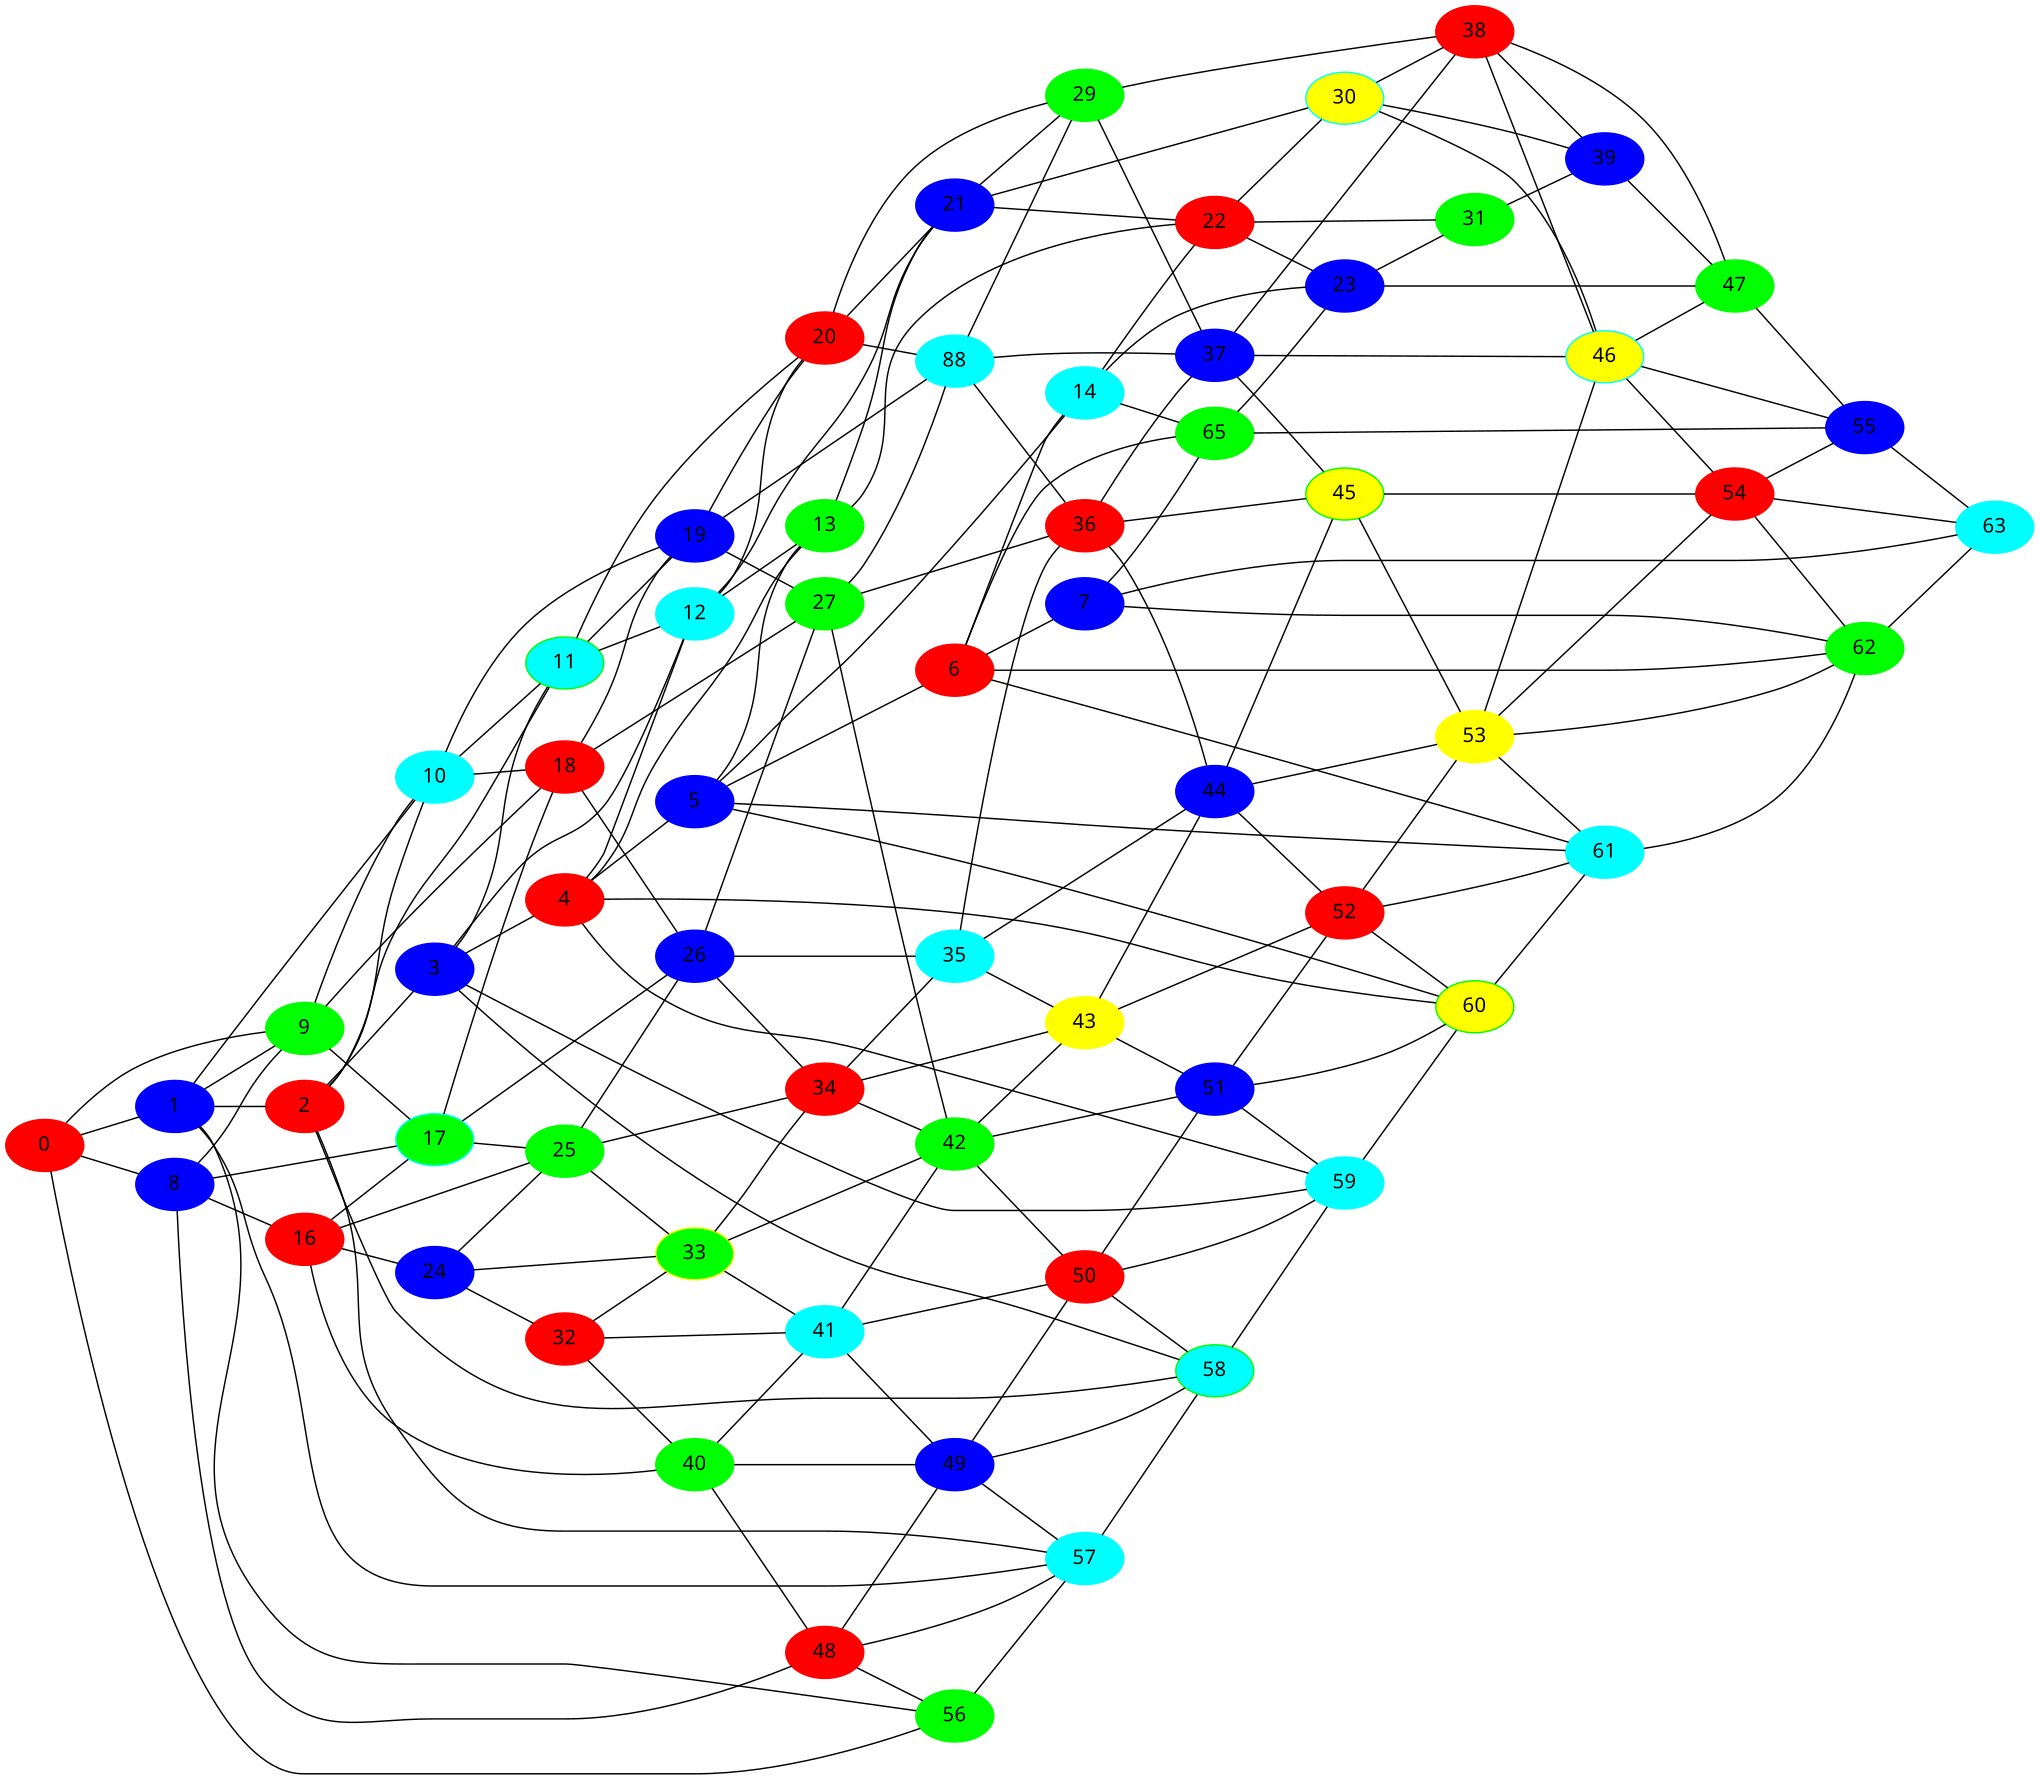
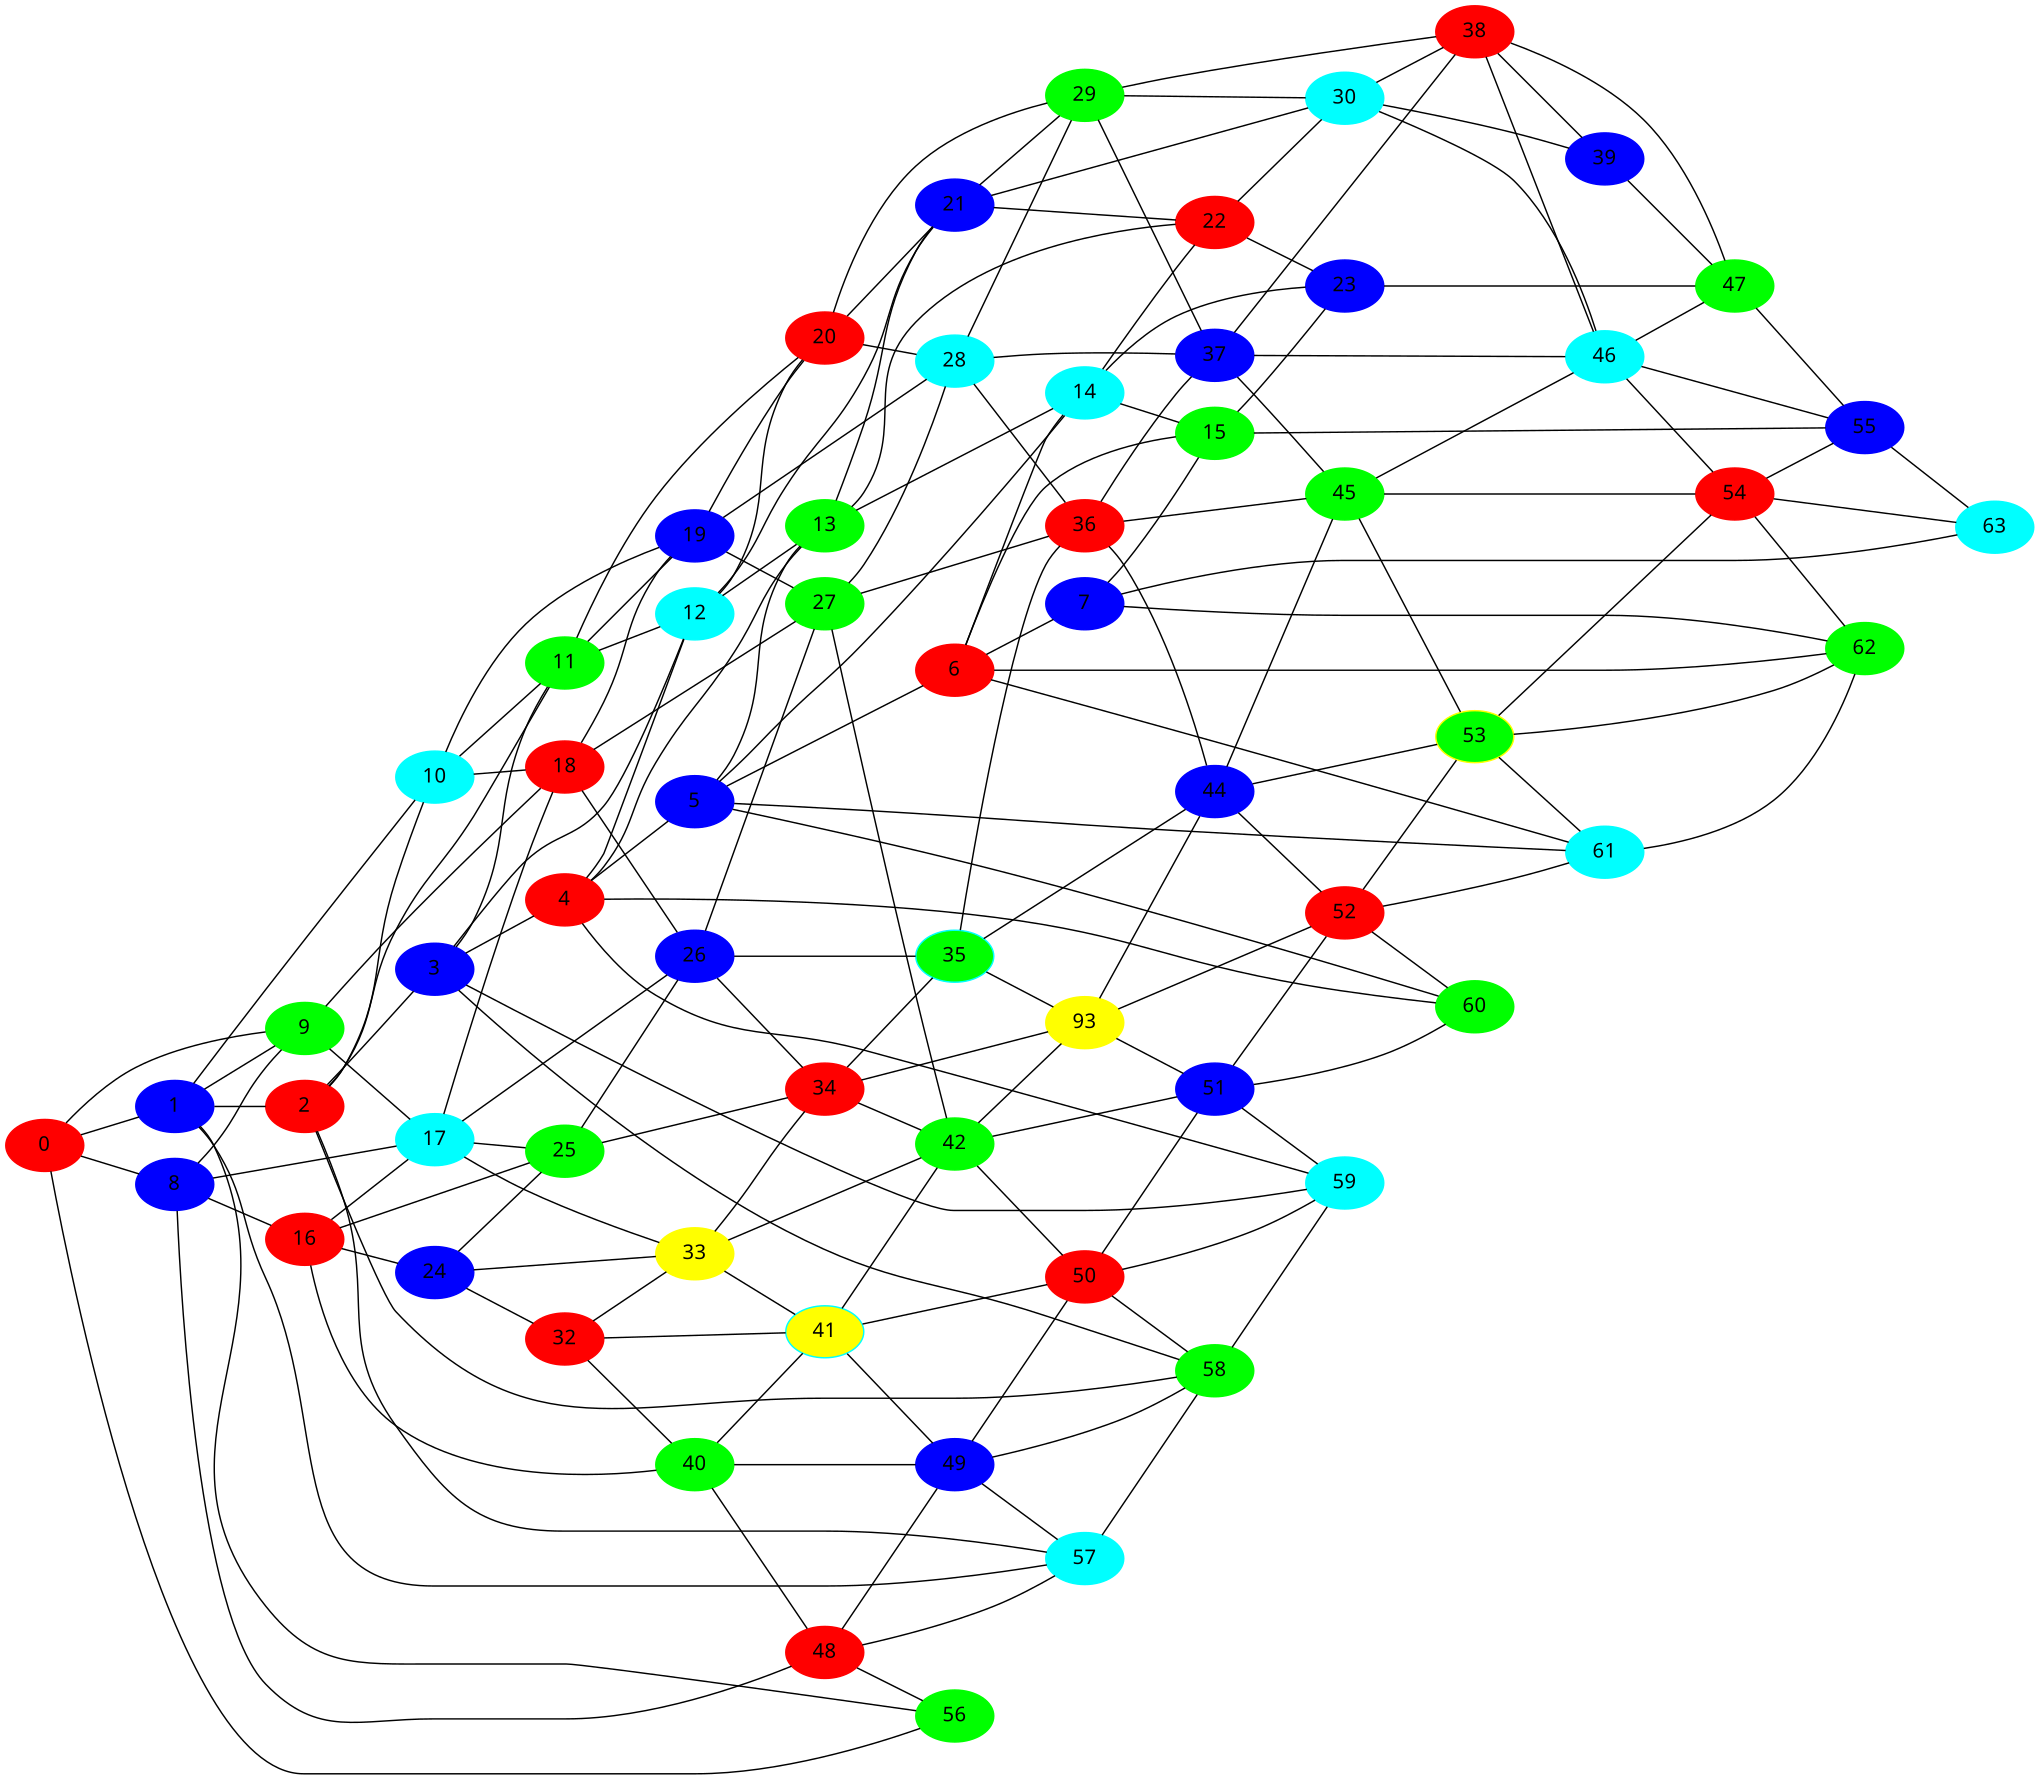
  graph {
    fontname="Noto Sans"
    rankdir=LR
    node [color=blue fontname="Noto Sans" style=filled]
    edge [fontname="Noto Sans"]
    1
    0 [color=red]
    8
    9 [color=green]
    56 [color=green]
    2 [color=red]
    10 [color=cyan]
    57 [color=cyan]
    16 [color=red]
-   17 [color=cyan fillcolor=green]
+   17 [color=cyan]
    48 [color=red]
    18 [color=red]
    3
-   11 [color=green fillcolor=cyan]
-   58 [color=green fillcolor=cyan]
+   11 [color=green]
+   58 [color=green]
    19
    24
    25 [color=green]
    40 [color=green]
    26
    49
    27 [color=green]
    4 [color=red]
    12 [color=cyan]
    59 [color=cyan]
    20 [color=red]
-   28 [color=cyan label=88]
+   28 [color=cyan]
    5
    13 [color=green]
-   60 [color=green fillcolor=yellow]
+   60 [color=green]
    21
    29 [color=green]
    6 [color=red]
    14 [color=cyan]
    61 [color=cyan]
    22 [color=red]
-   30 [color=cyan fillcolor=yellow]
+   30 [color=cyan]
    7
-   15 [color=green label=65]
+   15 [color=green]
    62 [color=green]
    23
-   31 [color=green]
    63 [color=cyan]
    55
    47 [color=green]
    32 [color=red]
-   33 [color=yellow fillcolor=green]
+   33 [color=yellow]
    34 [color=red]
-   41 [color=cyan]
-   35 [color=cyan]
+   41 [color=cyan fillcolor=yellow]
+   35 [color=cyan fillcolor=green]
    50 [color=red]
    36 [color=red]
    42 [color=green]
    37
    38 [color=red]
    39
-   46 [color=cyan fillcolor=yellow]
-   43 [color=yellow]
+   46 [color=cyan]
+   43 [color=yellow label=93]
    44
-   45 [color=green fillcolor=yellow]
+   45 [color=green]
    51
    52 [color=red]
-   53 [color=yellow]
+   53 [color=yellow fillcolor=green]
    54 [color=red]
    1 -- 9
    1 -- 56
    1 -- 2
    1 -- 10
    1 -- 57
    0 -- 1
    0 -- 8
    0 -- 9
    0 -- 56
    8 -- 9
    8 -- 16
    8 -- 17
    8 -- 48
-   9 -- 10
    9 -- 17
    9 -- 18
-   56 -- 57
    2 -- 10
    2 -- 57
    2 -- 3
    2 -- 11
    2 -- 58
    10 -- 18
    10 -- 11
    10 -- 19
    57 -- 58
    16 -- 17
    16 -- 24
    16 -- 25
    16 -- 40
    17 -- 18
    17 -- 25
    17 -- 26
    48 -- 56
    48 -- 57
    48 -- 49
    18 -- 19
    18 -- 26
    18 -- 27
    3 -- 11
    3 -- 58
    3 -- 4
    3 -- 12
    3 -- 59
    11 -- 19
    11 -- 12
    11 -- 20
    58 -- 59
    19 -- 27
    19 -- 20
    19 -- 28
    24 -- 25
    24 -- 32
    24 -- 33
    25 -- 26
-   25 -- 33
+   17 -- 33
    25 -- 34
    40 -- 48
    40 -- 49
    40 -- 41
    26 -- 27
    26 -- 34
    26 -- 35
    49 -- 57
    49 -- 58
    49 -- 50
    27 -- 28
    27 -- 36
    27 -- 42
    4 -- 12
    4 -- 59
    4 -- 5
    4 -- 13
    4 -- 60
    12 -- 20
    12 -- 13
    12 -- 21
-   59 -- 60
    20 -- 28
    20 -- 21
    20 -- 29
    28 -- 29
    28 -- 36
    28 -- 37
    5 -- 13
    5 -- 60
    5 -- 6
    5 -- 14
    5 -- 61
    13 -- 21
+   13 -- 14
    13 -- 22
-   60 -- 61
    21 -- 29
    21 -- 22
    21 -- 30
+   29 -- 30
    29 -- 37
    29 -- 38
    6 -- 14
    6 -- 61
    6 -- 7
    6 -- 15
    6 -- 62
    14 -- 22
    14 -- 15
    14 -- 23
    61 -- 62
    22 -- 30
    22 -- 23
-   22 -- 31
    30 -- 38
    30 -- 39
    30 -- 46
    7 -- 15
    7 -- 62
    7 -- 63
    15 -- 23
    15 -- 55
-   62 -- 63
-   23 -- 31
    23 -- 47
-   31 -- 39
    55 -- 63
    47 -- 55
    32 -- 40
    32 -- 33
    32 -- 41
    33 -- 34
    33 -- 41
    33 -- 42
    34 -- 35
    34 -- 42
    34 -- 43
    41 -- 49
    41 -- 50
    41 -- 42
    35 -- 36
    35 -- 43
    35 -- 44
    50 -- 58
    50 -- 59
    50 -- 51
    36 -- 37
    36 -- 44
    36 -- 45
    42 -- 50
    42 -- 43
    42 -- 51
    37 -- 38
    37 -- 46
    37 -- 45
    38 -- 47
    38 -- 39
    38 -- 46
    39 -- 47
    46 -- 55
    46 -- 47
    46 -- 54
    43 -- 44
    43 -- 51
    43 -- 52
    44 -- 45
    44 -- 52
    44 -- 53
-   53 -- 46
+   45 -- 46
    45 -- 53
    45 -- 54
    51 -- 59
    51 -- 60
    51 -- 52
    52 -- 60
    52 -- 61
    52 -- 53
    53 -- 61
    53 -- 62
    53 -- 54
    54 -- 62
    54 -- 63
    54 -- 55
  }
